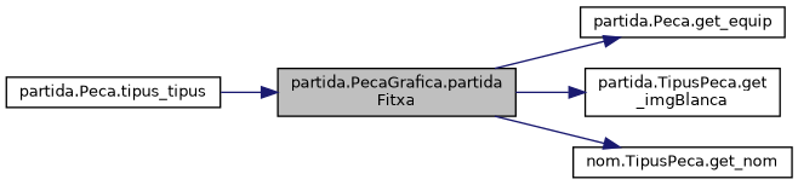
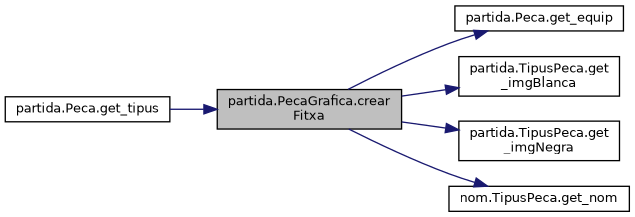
  digraph {
    rankdir=LR
    node [color=black fillcolor=white fontname=Helvetica fontsize=10 shape=record style=filled]
    edge [color=midnightblue fontname=Helvetica fontsize=10 labelfontname=Helvetica labelfontsize=10 style=solid]
-   n1 [fillcolor=grey75 fontcolor=black height=0.2 label="partida.PecaGrafica.partida\lFitxa" width=0.4]
+   n1 [fillcolor=grey75 fontcolor=black height=0.2 label="partida.PecaGrafica.crear\lFitxa" width=0.4]
    n2 [height=0.2 label="partida.Peca.get_equip" width=0.4]
    n3 [height=0.2 label="partida.TipusPeca.get\l_imgBlanca" width=0.4]
+   n4 [height=0.2 label="partida.TipusPeca.get\l_imgNegra" width=0.4]
    n5 [height=0.2 label="nom.TipusPeca.get_nom" width=0.4]
-   n6 [height=0.2 label="partida.Peca.tipus_tipus" width=0.4]
+   n6 [height=0.2 label="partida.Peca.get_tipus" width=0.4]
    n1 -> n2
    n1 -> n3
+   n1 -> n4
    n1 -> n5
    n6 -> n1
  }
